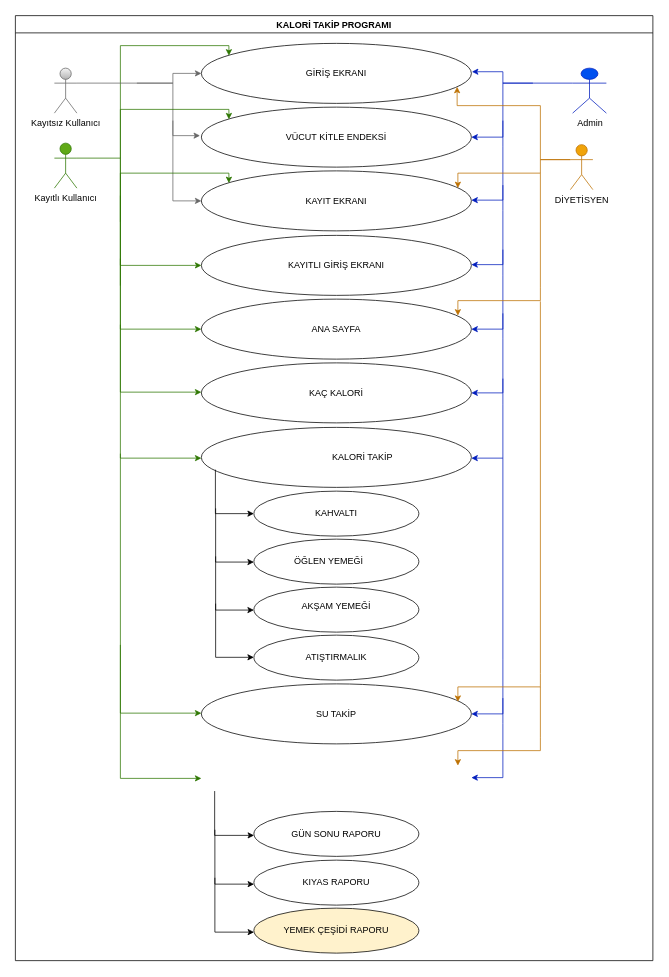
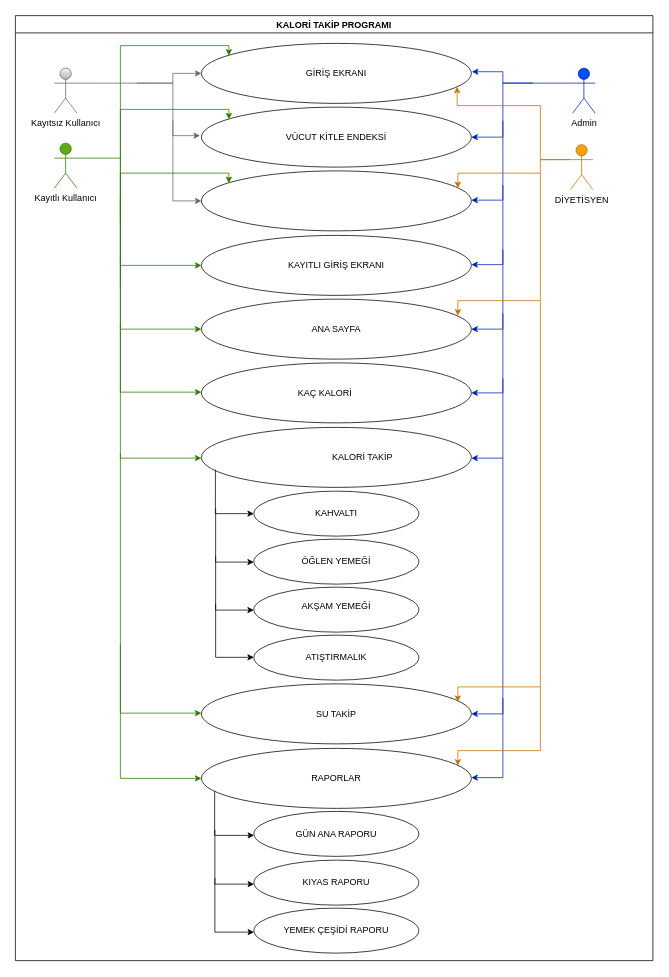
  <mxCell id="0" />
  <mxCell id="1" parent="0" />
  <mxCell id="2" value="Kayıtlı Kullanıcı" style="shape=umlActor;verticalLabelPosition=bottom;verticalAlign=top;html=1;outlineConnect=0;fillColor=#60a917;strokeColor=#2D7600;fontColor=#000000;" parent="1" vertex="1"><mxGeometry x="72" y="190" width="30" height="60" as="geometry" /></mxCell>
  <mxCell id="3" value="Kayıtsız Kullanıcı" style="shape=umlActor;verticalLabelPosition=bottom;verticalAlign=top;html=1;outlineConnect=0;gradientColor=#b3b3b3;fillColor=#f5f5f5;strokeColor=#666666;" parent="1" vertex="1"><mxGeometry x="72" y="90" width="30" height="60" as="geometry" /></mxCell>
- <mxCell id="4" value="Admin" style="shape=umlActor;verticalLabelPosition=bottom;verticalAlign=top;html=1;outlineConnect=0;fillColor=#0050ef;strokeColor=#001DBC;fontColor=#000000;" parent="1" vertex="1"><mxGeometry x="763" y="90" width="45" height="60" as="geometry" /></mxCell>
+ <mxCell id="4" value="Admin" style="shape=umlActor;verticalLabelPosition=bottom;verticalAlign=top;html=1;outlineConnect=0;fillColor=#0050ef;strokeColor=#001DBC;fontColor=#000000;" parent="1" vertex="1"><mxGeometry x="763" y="90" width="30" height="60" as="geometry" /></mxCell>
  <mxCell id="5" value="KALORİ TAKİP PROGRAMI" style="swimlane;" vertex="1" parent="1"><mxGeometry x="20" y="20" width="850" height="1260" as="geometry"><mxRectangle x="160" y="15" width="190" height="23" as="alternateBounds" /></mxGeometry></mxCell>
  <mxCell id="6" value="" style="ellipse;whiteSpace=wrap;html=1;" vertex="1" parent="5"><mxGeometry x="318" y="826" width="220" height="60" as="geometry" /></mxCell>
  <mxCell id="7" value="" style="ellipse;whiteSpace=wrap;html=1;" vertex="1" parent="5"><mxGeometry x="318" y="762" width="220" height="60" as="geometry" /></mxCell>
  <mxCell id="8" value="" style="ellipse;whiteSpace=wrap;html=1;" vertex="1" parent="5"><mxGeometry x="318" y="698" width="220" height="60" as="geometry" /></mxCell>
  <mxCell id="9" value="" style="ellipse;whiteSpace=wrap;html=1;" vertex="1" parent="5"><mxGeometry x="248" y="37" width="360" height="80" as="geometry" /></mxCell>
  <mxCell id="10" value="GİRİŞ EKRANI" style="text;html=1;strokeColor=none;fillColor=none;align=center;verticalAlign=middle;whiteSpace=wrap;rounded=0;" vertex="1" parent="5"><mxGeometry x="333" y="62" width="190" height="30" as="geometry" /></mxCell>
  <mxCell id="11" value="" style="ellipse;whiteSpace=wrap;html=1;" vertex="1" parent="5"><mxGeometry x="248" y="122" width="360" height="80" as="geometry" /></mxCell>
  <mxCell id="12" value="VÜCUT KİTLE ENDEKSİ" style="text;html=1;strokeColor=none;fillColor=none;align=center;verticalAlign=middle;whiteSpace=wrap;rounded=0;" vertex="1" parent="5"><mxGeometry x="333" y="147" width="190" height="30" as="geometry" /></mxCell>
  <mxCell id="13" value="" style="ellipse;whiteSpace=wrap;html=1;" vertex="1" parent="5"><mxGeometry x="248" y="207" width="360" height="80" as="geometry" /></mxCell>
- <mxCell id="14" value="KAYIT EKRANI" style="text;html=1;strokeColor=none;fillColor=none;align=center;verticalAlign=middle;whiteSpace=wrap;rounded=0;" vertex="1" parent="5"><mxGeometry x="333" y="232" width="190" height="30" as="geometry" /></mxCell>
  <mxCell id="15" value="" style="ellipse;whiteSpace=wrap;html=1;" vertex="1" parent="5"><mxGeometry x="248" y="378" width="360" height="80" as="geometry" /></mxCell>
  <mxCell id="16" value="ANA SAYFA" style="text;html=1;strokeColor=none;fillColor=none;align=center;verticalAlign=middle;whiteSpace=wrap;rounded=0;" vertex="1" parent="5"><mxGeometry x="333" y="403" width="190" height="30" as="geometry" /></mxCell>
  <mxCell id="17" value="" style="ellipse;whiteSpace=wrap;html=1;" vertex="1" parent="5"><mxGeometry x="248" y="293" width="360" height="80" as="geometry" /></mxCell>
  <mxCell id="18" value="KAYITLI GİRİŞ EKRANI" style="text;html=1;strokeColor=none;fillColor=none;align=center;verticalAlign=middle;whiteSpace=wrap;rounded=0;" vertex="1" parent="5"><mxGeometry x="333" y="318" width="190" height="30" as="geometry" /></mxCell>
  <mxCell id="19" value="" style="ellipse;whiteSpace=wrap;html=1;" vertex="1" parent="5"><mxGeometry x="248" y="463" width="360" height="80" as="geometry" /></mxCell>
- <mxCell id="20" value="KAÇ KALORİ" style="text;html=1;strokeColor=none;fillColor=none;align=center;verticalAlign=middle;whiteSpace=wrap;rounded=0;" vertex="1" parent="5"><mxGeometry x="333" y="488" width="190" height="30" as="geometry" /></mxCell>
+ <mxCell id="20" value="KAÇ KALORİ" style="text;html=1;strokeColor=none;fillColor=none;align=center;verticalAlign=middle;whiteSpace=wrap;rounded=0;" vertex="1" parent="5"><mxGeometry x="318" y="488" width="190" height="30" as="geometry" /></mxCell>
  <mxCell id="21" value="" style="ellipse;whiteSpace=wrap;html=1;" vertex="1" parent="5"><mxGeometry x="248" y="549" width="360" height="80" as="geometry" /></mxCell>
  <mxCell id="22" value="KALORİ TAKİP" style="text;html=1;strokeColor=none;fillColor=none;align=center;verticalAlign=middle;whiteSpace=wrap;rounded=0;" vertex="1" parent="5"><mxGeometry x="368" y="574" width="190" height="30" as="geometry" /></mxCell>
- <mxCell id="23" value="ÖĞLEN YEMEĞİ" style="text;html=1;strokeColor=none;fillColor=none;align=center;verticalAlign=middle;whiteSpace=wrap;rounded=0;" vertex="1" parent="5"><mxGeometry x="323" y="713" width="190" height="30" as="geometry" /></mxCell>
+ <mxCell id="23" value="ÖĞLEN YEMEĞİ" style="text;html=1;strokeColor=none;fillColor=none;align=center;verticalAlign=middle;whiteSpace=wrap;rounded=0;" vertex="1" parent="5"><mxGeometry x="333" y="713" width="190" height="30" as="geometry" /></mxCell>
  <mxCell id="24" value="AKŞAM YEMEĞİ" style="text;html=1;strokeColor=none;fillColor=none;align=center;verticalAlign=middle;whiteSpace=wrap;rounded=0;" vertex="1" parent="5"><mxGeometry x="333" y="772" width="190" height="30" as="geometry" /></mxCell>
  <mxCell id="25" value="ATIŞTIRMALIK" style="text;html=1;strokeColor=none;fillColor=none;align=center;verticalAlign=middle;whiteSpace=wrap;rounded=0;" vertex="1" parent="5"><mxGeometry x="333" y="841" width="190" height="30" as="geometry" /></mxCell>
  <mxCell id="26" value="" style="ellipse;whiteSpace=wrap;html=1;" vertex="1" parent="5"><mxGeometry x="318" y="634" width="220" height="60" as="geometry" /></mxCell>
  <mxCell id="27" value="KAHVALTI" style="text;html=1;strokeColor=none;fillColor=none;align=center;verticalAlign=middle;whiteSpace=wrap;rounded=0;" vertex="1" parent="5"><mxGeometry x="333" y="649" width="190" height="30" as="geometry" /></mxCell>
  <mxCell id="28" value="" style="endArrow=classic;html=1;rounded=0;fontColor=#000000;edgeStyle=orthogonalEdgeStyle;exitX=0.052;exitY=0.705;exitDx=0;exitDy=0;exitPerimeter=0;" edge="1" parent="5" source="21"><mxGeometry width="50" height="50" relative="1" as="geometry"><mxPoint x="268" y="614" as="sourcePoint" /><mxPoint x="318" y="664" as="targetPoint" /><Array as="points"><mxPoint x="267" y="664" /></Array></mxGeometry></mxCell>
  <mxCell id="29" value="" style="endArrow=classic;html=1;rounded=0;fontColor=#000000;edgeStyle=orthogonalEdgeStyle;" edge="1" parent="5"><mxGeometry width="50" height="50" relative="1" as="geometry"><mxPoint x="267" y="657" as="sourcePoint" /><mxPoint x="318" y="728.6" as="targetPoint" /><Array as="points"><mxPoint x="267" y="729" /></Array></mxGeometry></mxCell>
  <mxCell id="30" value="" style="endArrow=classic;html=1;rounded=0;fontColor=#000000;edgeStyle=orthogonalEdgeStyle;" edge="1" parent="5"><mxGeometry width="50" height="50" relative="1" as="geometry"><mxPoint x="267" y="721" as="sourcePoint" /><mxPoint x="318" y="792.6" as="targetPoint" /><Array as="points"><mxPoint x="267" y="793" /></Array></mxGeometry></mxCell>
  <mxCell id="31" value="" style="endArrow=classic;html=1;rounded=0;fontColor=#000000;edgeStyle=orthogonalEdgeStyle;" edge="1" parent="5"><mxGeometry width="50" height="50" relative="1" as="geometry"><mxPoint x="267" y="784" as="sourcePoint" /><mxPoint x="318" y="855.6" as="targetPoint" /><Array as="points"><mxPoint x="267" y="856" /></Array></mxGeometry></mxCell>
  <mxCell id="32" value="" style="ellipse;whiteSpace=wrap;html=1;" vertex="1" parent="5"><mxGeometry x="248" y="891" width="360" height="80" as="geometry" /></mxCell>
  <mxCell id="33" value="SU TAKİP" style="text;html=1;strokeColor=none;fillColor=none;align=center;verticalAlign=middle;whiteSpace=wrap;rounded=0;" vertex="1" parent="5"><mxGeometry x="333" y="916" width="190" height="30" as="geometry" /></mxCell>
- <mxCell id="35" value="GÜN SONU RAPORU" style="ellipse;whiteSpace=wrap;html=1;" vertex="1" parent="5"><mxGeometry x="318" y="1061" width="220" height="60" as="geometry" /></mxCell>
+ <mxCell id="34" value="RAPORLAR" style="ellipse;whiteSpace=wrap;html=1;" vertex="1" parent="5"><mxGeometry x="248" y="977" width="360" height="80" as="geometry" /></mxCell>
+ <mxCell id="35" value="GÜN ANA RAPORU" style="ellipse;whiteSpace=wrap;html=1;" vertex="1" parent="5"><mxGeometry x="318" y="1061" width="220" height="60" as="geometry" /></mxCell>
  <mxCell id="36" value="KIYAS RAPORU" style="ellipse;whiteSpace=wrap;html=1;" vertex="1" parent="5"><mxGeometry x="318" y="1126" width="220" height="60" as="geometry" /></mxCell>
- <mxCell id="37" value="YEMEK ÇEŞİDİ RAPORU" style="ellipse;whiteSpace=wrap;html=1;fillColor=#fff2cc;" vertex="1" parent="5"><mxGeometry x="318" y="1190" width="220" height="60" as="geometry" /></mxCell>
+ <mxCell id="37" value="YEMEK ÇEŞİDİ RAPORU" style="ellipse;whiteSpace=wrap;html=1;" vertex="1" parent="5"><mxGeometry x="318" y="1190" width="220" height="60" as="geometry" /></mxCell>
  <mxCell id="38" value="" style="endArrow=classic;html=1;rounded=0;fontColor=#000000;edgeStyle=orthogonalEdgeStyle;exitX=0.052;exitY=0.705;exitDx=0;exitDy=0;exitPerimeter=0;" edge="1" parent="5" target="35"><mxGeometry width="50" height="50" relative="1" as="geometry"><mxPoint x="265.72" y="1033.9" as="sourcePoint" /><mxPoint x="317" y="1092.5" as="targetPoint" /><Array as="points"><mxPoint x="266" y="1093" /></Array></mxGeometry></mxCell>
  <mxCell id="39" value="" style="endArrow=classic;html=1;rounded=0;fontColor=#000000;edgeStyle=orthogonalEdgeStyle;" edge="1" parent="5" target="36"><mxGeometry width="50" height="50" relative="1" as="geometry"><mxPoint x="266" y="1085.5" as="sourcePoint" /><mxPoint x="317" y="1157.1" as="targetPoint" /><Array as="points"><mxPoint x="266" y="1158" /></Array></mxGeometry></mxCell>
  <mxCell id="40" value="" style="endArrow=classic;html=1;rounded=0;fontColor=#000000;edgeStyle=orthogonalEdgeStyle;" edge="1" parent="5" target="37"><mxGeometry width="50" height="50" relative="1" as="geometry"><mxPoint x="266" y="1149.5" as="sourcePoint" /><mxPoint x="317" y="1221.1" as="targetPoint" /><Array as="points"><mxPoint x="266" y="1222" /></Array></mxGeometry></mxCell>
  <mxCell id="41" value="DİYETİSYEN" style="shape=umlActor;verticalLabelPosition=bottom;verticalAlign=top;html=1;outlineConnect=0;fillColor=#f0a30a;strokeColor=#BD7000;fontColor=#000000;" parent="5" vertex="1"><mxGeometry x="740" y="172" width="30" height="60" as="geometry" /></mxCell>
  <mxCell id="42" value="" style="endArrow=classic;html=1;rounded=0;fontColor=#000000;edgeStyle=orthogonalEdgeStyle;exitX=1;exitY=0.333;exitDx=0;exitDy=0;exitPerimeter=0;gradientColor=#b3b3b3;fillColor=#f5f5f5;strokeColor=#666666;entryX=-0.005;entryY=0.475;entryDx=0;entryDy=0;entryPerimeter=0;" edge="1" parent="5" target="11"><mxGeometry width="50" height="50" relative="1" as="geometry"><mxPoint x="162.0" y="90" as="sourcePoint" /><mxPoint x="210" y="160" as="targetPoint" /><Array as="points"><mxPoint x="210" y="90" /><mxPoint x="210" y="160" /></Array></mxGeometry></mxCell>
  <mxCell id="43" value="" style="endArrow=classic;html=1;rounded=0;fontColor=#000000;edgeStyle=orthogonalEdgeStyle;gradientColor=#b3b3b3;fillColor=#f5f5f5;strokeColor=#666666;entryX=0;entryY=0.5;entryDx=0;entryDy=0;" edge="1" parent="5" target="13"><mxGeometry width="50" height="50" relative="1" as="geometry"><mxPoint x="210" y="140" as="sourcePoint" /><mxPoint x="246.2" y="248" as="targetPoint" /><Array as="points"><mxPoint x="210" y="247" /></Array></mxGeometry></mxCell>
  <mxCell id="44" value="" style="endArrow=classic;html=1;rounded=0;fontColor=#000000;edgeStyle=orthogonalEdgeStyle;fillColor=#60a917;strokeColor=#2D7600;entryX=0;entryY=0.5;entryDx=0;entryDy=0;" edge="1" parent="5"><mxGeometry width="50" height="50" relative="1" as="geometry"><mxPoint x="140" y="240" as="sourcePoint" /><mxPoint x="248" y="418" as="targetPoint" /><Array as="points"><mxPoint x="140" y="275" /><mxPoint x="140" y="418" /></Array></mxGeometry></mxCell>
  <mxCell id="45" value="" style="endArrow=classic;html=1;rounded=0;fontColor=#000000;edgeStyle=orthogonalEdgeStyle;fillColor=#60a917;strokeColor=#2D7600;entryX=0;entryY=0.5;entryDx=0;entryDy=0;" edge="1" parent="5"><mxGeometry width="50" height="50" relative="1" as="geometry"><mxPoint x="140" y="324" as="sourcePoint" /><mxPoint x="248" y="502" as="targetPoint" /><Array as="points"><mxPoint x="140" y="359" /><mxPoint x="140" y="502" /></Array></mxGeometry></mxCell>
  <mxCell id="46" value="" style="endArrow=classic;html=1;rounded=0;fontColor=#000000;edgeStyle=orthogonalEdgeStyle;fillColor=#60a917;strokeColor=#2D7600;entryX=0;entryY=0.5;entryDx=0;entryDy=0;" edge="1" parent="5"><mxGeometry width="50" height="50" relative="1" as="geometry"><mxPoint x="140" y="412" as="sourcePoint" /><mxPoint x="248" y="590" as="targetPoint" /><Array as="points"><mxPoint x="140" y="447" /><mxPoint x="140" y="590" /></Array></mxGeometry></mxCell>
  <mxCell id="47" value="" style="endArrow=classic;html=1;rounded=0;fontColor=#000000;edgeStyle=orthogonalEdgeStyle;fillColor=#60a917;strokeColor=#2D7600;" edge="1" parent="5"><mxGeometry width="50" height="50" relative="1" as="geometry"><mxPoint x="140" y="584" as="sourcePoint" /><mxPoint x="248" y="930" as="targetPoint" /><Array as="points"><mxPoint x="140" y="930" /><mxPoint x="248" y="930" /></Array></mxGeometry></mxCell>
  <mxCell id="48" value="" style="endArrow=classic;html=1;rounded=0;fontColor=#000000;edgeStyle=orthogonalEdgeStyle;fillColor=#60a917;strokeColor=#2D7600;entryX=0;entryY=0.5;entryDx=0;entryDy=0;" edge="1" parent="5"><mxGeometry width="50" height="50" relative="1" as="geometry"><mxPoint x="140" y="839" as="sourcePoint" /><mxPoint x="248" y="1017" as="targetPoint" /><Array as="points"><mxPoint x="140" y="874" /><mxPoint x="140" y="1017" /></Array></mxGeometry></mxCell>
  <mxCell id="49" value="" style="endArrow=classic;html=1;rounded=0;fontColor=#000000;edgeStyle=orthogonalEdgeStyle;fillColor=#60a917;strokeColor=#2D7600;entryX=0.102;entryY=0.204;entryDx=0;entryDy=0;entryPerimeter=0;" edge="1" parent="5" target="9"><mxGeometry width="50" height="50" relative="1" as="geometry"><mxPoint x="140" y="190" as="sourcePoint" /><mxPoint x="248" y="78" as="targetPoint" /><Array as="points"><mxPoint x="140" y="40" /><mxPoint x="285" y="40" /></Array></mxGeometry></mxCell>
  <mxCell id="50" value="" style="endArrow=classic;html=1;rounded=0;fontColor=#000000;edgeStyle=orthogonalEdgeStyle;fillColor=#60a917;strokeColor=#2D7600;entryX=0.102;entryY=0.204;entryDx=0;entryDy=0;entryPerimeter=0;" edge="1" parent="5"><mxGeometry width="50" height="50" relative="1" as="geometry"><mxPoint x="140" y="274.99" as="sourcePoint" /><mxPoint x="284.72" y="138.31" as="targetPoint" /><Array as="points"><mxPoint x="140" y="124.99" /><mxPoint x="285" y="124.99" /></Array></mxGeometry></mxCell>
  <mxCell id="51" value="" style="endArrow=classic;html=1;rounded=0;fontColor=#000000;edgeStyle=orthogonalEdgeStyle;fillColor=#0050ef;strokeColor=#001DBC;entryX=1;entryY=0.5;entryDx=0;entryDy=0;" edge="1" parent="5" target="11"><mxGeometry width="50" height="50" relative="1" as="geometry"><mxPoint x="690" y="90" as="sourcePoint" /><mxPoint x="650" y="177" as="targetPoint" /><Array as="points"><mxPoint x="650" y="90" /><mxPoint x="650" y="162" /></Array></mxGeometry></mxCell>
  <mxCell id="52" value="" style="endArrow=classic;html=1;rounded=0;fontColor=#000000;edgeStyle=orthogonalEdgeStyle;fillColor=#0050ef;strokeColor=#001DBC;entryX=1;entryY=0.5;entryDx=0;entryDy=0;" edge="1" parent="5"><mxGeometry width="50" height="50" relative="1" as="geometry"><mxPoint x="650" y="140" as="sourcePoint" /><mxPoint x="608" y="246" as="targetPoint" /><Array as="points"><mxPoint x="650" y="174" /><mxPoint x="650" y="246" /></Array></mxGeometry></mxCell>
  <mxCell id="53" value="" style="endArrow=classic;html=1;rounded=0;fontColor=#000000;edgeStyle=orthogonalEdgeStyle;fillColor=#0050ef;strokeColor=#001DBC;entryX=1;entryY=0.5;entryDx=0;entryDy=0;" edge="1" parent="5"><mxGeometry width="50" height="50" relative="1" as="geometry"><mxPoint x="650" y="226" as="sourcePoint" /><mxPoint x="608" y="332" as="targetPoint" /><Array as="points"><mxPoint x="650" y="260" /><mxPoint x="650" y="332" /></Array></mxGeometry></mxCell>
  <mxCell id="54" value="" style="endArrow=classic;html=1;rounded=0;fontColor=#000000;edgeStyle=orthogonalEdgeStyle;fillColor=#0050ef;strokeColor=#001DBC;entryX=1;entryY=0.5;entryDx=0;entryDy=0;" edge="1" parent="5"><mxGeometry width="50" height="50" relative="1" as="geometry"><mxPoint x="650" y="312" as="sourcePoint" /><mxPoint x="608" y="418" as="targetPoint" /><Array as="points"><mxPoint x="650" y="346" /><mxPoint x="650" y="418" /></Array></mxGeometry></mxCell>
  <mxCell id="55" value="" style="endArrow=classic;html=1;rounded=0;fontColor=#000000;edgeStyle=orthogonalEdgeStyle;fillColor=#0050ef;strokeColor=#001DBC;entryX=1;entryY=0.5;entryDx=0;entryDy=0;" edge="1" parent="5"><mxGeometry width="50" height="50" relative="1" as="geometry"><mxPoint x="650" y="397" as="sourcePoint" /><mxPoint x="608" y="503" as="targetPoint" /><Array as="points"><mxPoint x="650" y="431" /><mxPoint x="650" y="503" /></Array></mxGeometry></mxCell>
  <mxCell id="56" value="" style="endArrow=classic;html=1;rounded=0;fontColor=#000000;edgeStyle=orthogonalEdgeStyle;fillColor=#0050ef;strokeColor=#001DBC;entryX=1;entryY=0.5;entryDx=0;entryDy=0;" edge="1" parent="5"><mxGeometry width="50" height="50" relative="1" as="geometry"><mxPoint x="650" y="484" as="sourcePoint" /><mxPoint x="608" y="590" as="targetPoint" /><Array as="points"><mxPoint x="650" y="518" /><mxPoint x="650" y="590" /></Array></mxGeometry></mxCell>
  <mxCell id="57" value="" style="endArrow=classic;html=1;rounded=0;fontColor=#000000;edgeStyle=orthogonalEdgeStyle;fillColor=#0050ef;strokeColor=#001DBC;entryX=1;entryY=0.5;entryDx=0;entryDy=0;" edge="1" parent="5"><mxGeometry width="50" height="50" relative="1" as="geometry"><mxPoint x="650" y="590" as="sourcePoint" /><mxPoint x="608" y="931" as="targetPoint" /><Array as="points"><mxPoint x="650" y="859" /><mxPoint x="650" y="931" /></Array></mxGeometry></mxCell>
  <mxCell id="58" value="" style="endArrow=classic;html=1;rounded=0;fontColor=#000000;edgeStyle=orthogonalEdgeStyle;fillColor=#0050ef;strokeColor=#001DBC;entryX=1;entryY=0.5;entryDx=0;entryDy=0;" edge="1" parent="5"><mxGeometry width="50" height="50" relative="1" as="geometry"><mxPoint x="650" y="910" as="sourcePoint" /><mxPoint x="608" y="1016" as="targetPoint" /><Array as="points"><mxPoint x="650" y="944" /><mxPoint x="650" y="1016" /></Array></mxGeometry></mxCell>
  <mxCell id="59" value="" style="endArrow=classic;html=1;rounded=0;fontColor=#000000;edgeStyle=orthogonalEdgeStyle;fillColor=#f0a30a;strokeColor=#BD7000;" edge="1" parent="5" source="41" target="9"><mxGeometry width="50" height="50" relative="1" as="geometry"><mxPoint x="740" y="192.2" as="sourcePoint" /><mxPoint x="605.72" y="177.04" as="targetPoint" /><Array as="points"><mxPoint x="700" y="192" /><mxPoint x="700" y="120" /><mxPoint x="589" y="120" /></Array></mxGeometry></mxCell>
  <mxCell id="60" value="" style="endArrow=classic;html=1;rounded=0;fontColor=#000000;edgeStyle=orthogonalEdgeStyle;fillColor=#f0a30a;strokeColor=#BD7000;" edge="1" parent="5"><mxGeometry width="50" height="50" relative="1" as="geometry"><mxPoint x="740" y="192" as="sourcePoint" /><mxPoint x="590" y="230" as="targetPoint" /><Array as="points"><mxPoint x="700" y="192" /><mxPoint x="700" y="210" /><mxPoint x="590" y="210" /><mxPoint x="590" y="230" /></Array></mxGeometry></mxCell>
  <mxCell id="61" value="" style="endArrow=classic;html=1;rounded=0;fontColor=#000000;edgeStyle=orthogonalEdgeStyle;fillColor=#f0a30a;strokeColor=#BD7000;" edge="1" parent="5"><mxGeometry width="50" height="50" relative="1" as="geometry"><mxPoint x="700" y="210" as="sourcePoint" /><mxPoint x="590" y="400" as="targetPoint" /><Array as="points"><mxPoint x="700" y="362" /><mxPoint x="700" y="380" /><mxPoint x="590" y="380" /><mxPoint x="590" y="400" /></Array></mxGeometry></mxCell>
  <mxCell id="62" value="" style="endArrow=classic;html=1;rounded=0;fontColor=#000000;edgeStyle=orthogonalEdgeStyle;fillColor=#f0a30a;strokeColor=#BD7000;" edge="1" parent="5"><mxGeometry width="50" height="50" relative="1" as="geometry"><mxPoint x="700" y="381" as="sourcePoint" /><mxPoint x="590" y="915" as="targetPoint" /><Array as="points"><mxPoint x="700" y="877" /><mxPoint x="700" y="895" /><mxPoint x="590" y="895" /><mxPoint x="590" y="915" /></Array></mxGeometry></mxCell>
  <mxCell id="63" value="" style="endArrow=classic;html=1;rounded=0;fontColor=#000000;edgeStyle=orthogonalEdgeStyle;fillColor=#f0a30a;strokeColor=#BD7000;" edge="1" parent="5"><mxGeometry width="50" height="50" relative="1" as="geometry"><mxPoint x="700" y="895" as="sourcePoint" /><mxPoint x="590" y="1000" as="targetPoint" /><Array as="points"><mxPoint x="700" y="962" /><mxPoint x="700" y="980" /><mxPoint x="590" y="980" /><mxPoint x="590" y="1000" /></Array></mxGeometry></mxCell>
  <mxCell id="64" value="" style="endArrow=classic;html=1;rounded=0;fontColor=#000000;edgeStyle=orthogonalEdgeStyle;exitX=1;exitY=0.333;exitDx=0;exitDy=0;exitPerimeter=0;gradientColor=#b3b3b3;fillColor=#f5f5f5;strokeColor=#666666;entryX=0;entryY=0.5;entryDx=0;entryDy=0;" edge="1" parent="1" source="3" target="9"><mxGeometry width="50" height="50" relative="1" as="geometry"><mxPoint x="110" y="110" as="sourcePoint" /><mxPoint x="150" y="170" as="targetPoint" /><Array as="points"><mxPoint x="230" y="110" /><mxPoint x="230" y="97" /></Array></mxGeometry></mxCell>
  <mxCell id="65" value="" style="endArrow=classic;html=1;rounded=0;fontColor=#000000;edgeStyle=orthogonalEdgeStyle;fillColor=#60a917;strokeColor=#2D7600;entryX=0;entryY=0.5;entryDx=0;entryDy=0;exitX=1;exitY=0.333;exitDx=0;exitDy=0;exitPerimeter=0;" edge="1" parent="1" source="2" target="17"><mxGeometry width="50" height="50" relative="1" as="geometry"><mxPoint x="160" y="210.5" as="sourcePoint" /><mxPoint x="198" y="317.5" as="targetPoint" /><Array as="points"><mxPoint x="160" y="210" /><mxPoint x="160" y="353" /></Array></mxGeometry></mxCell>
  <mxCell id="66" value="" style="endArrow=classic;html=1;rounded=0;fontColor=#000000;edgeStyle=orthogonalEdgeStyle;fillColor=#60a917;strokeColor=#2D7600;entryX=0.102;entryY=0.204;entryDx=0;entryDy=0;entryPerimeter=0;" edge="1" parent="1"><mxGeometry width="50" height="50" relative="1" as="geometry"><mxPoint x="160" y="379.97" as="sourcePoint" /><mxPoint x="304.72" y="243.29" as="targetPoint" /><Array as="points"><mxPoint x="160" y="229.97" /><mxPoint x="305" y="229.97" /></Array></mxGeometry></mxCell>
  <mxCell id="67" value="" style="endArrow=classic;html=1;rounded=0;fontColor=#000000;edgeStyle=orthogonalEdgeStyle;entryX=1.002;entryY=0.473;entryDx=0;entryDy=0;entryPerimeter=0;exitX=0;exitY=0.333;exitDx=0;exitDy=0;exitPerimeter=0;fillColor=#0050ef;strokeColor=#001DBC;" edge="1" parent="1" source="4" target="9"><mxGeometry width="50" height="50" relative="1" as="geometry"><mxPoint x="760" y="110" as="sourcePoint" /><mxPoint x="630" y="100" as="targetPoint" /><Array as="points"><mxPoint x="670" y="110" /><mxPoint x="670" y="95" /><mxPoint x="629" y="95" /></Array></mxGeometry></mxCell>
